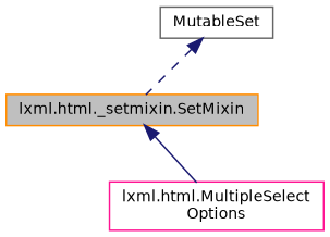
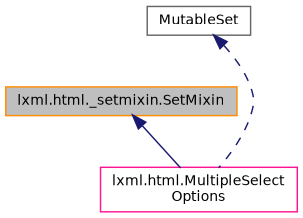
  digraph {
    node [fillcolor=white fontname=Helvetica fontsize=10 shape=record style=filled]
    edge [color=midnightblue dir=back fontname=Helvetica fontsize=10 labelfontname=Helvetica labelfontsize=10]
    n1 [color=darkorange fillcolor=grey75 fontcolor=black height=0.2 label="lxml.html._setmixin.SetMixin" width=0.4]
    n2 [color=deeppink height=0.2 label="lxml.html.MultipleSelect\lOptions" width=0.4]
    n3 [color=gray40 height=0.2 label=MutableSet width=0.4]
    n1 -> n2 [style=solid]
-   n3 -> n1 [style=dashed]
+   n3 -> n2 [style=dashed]
  }
